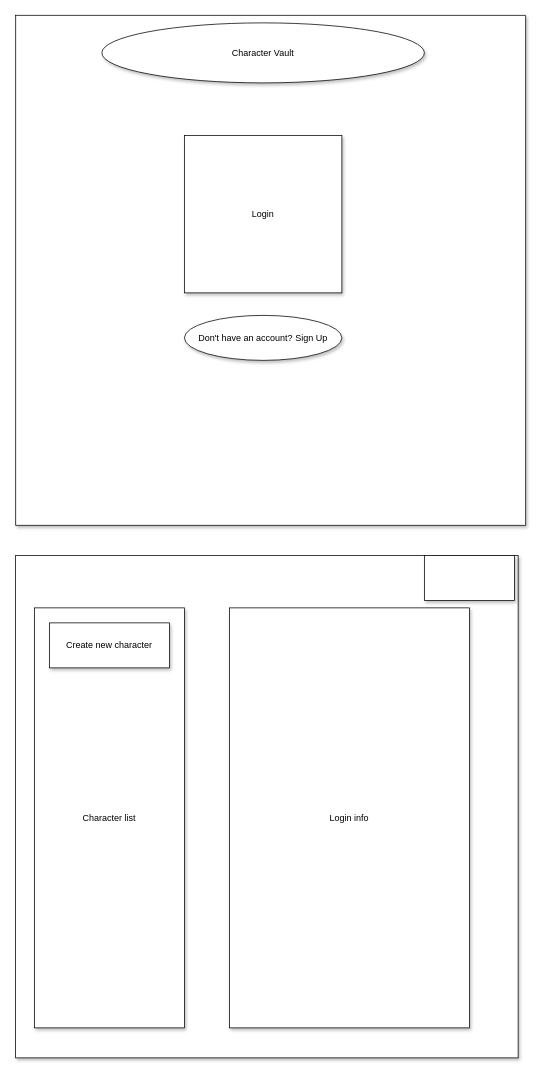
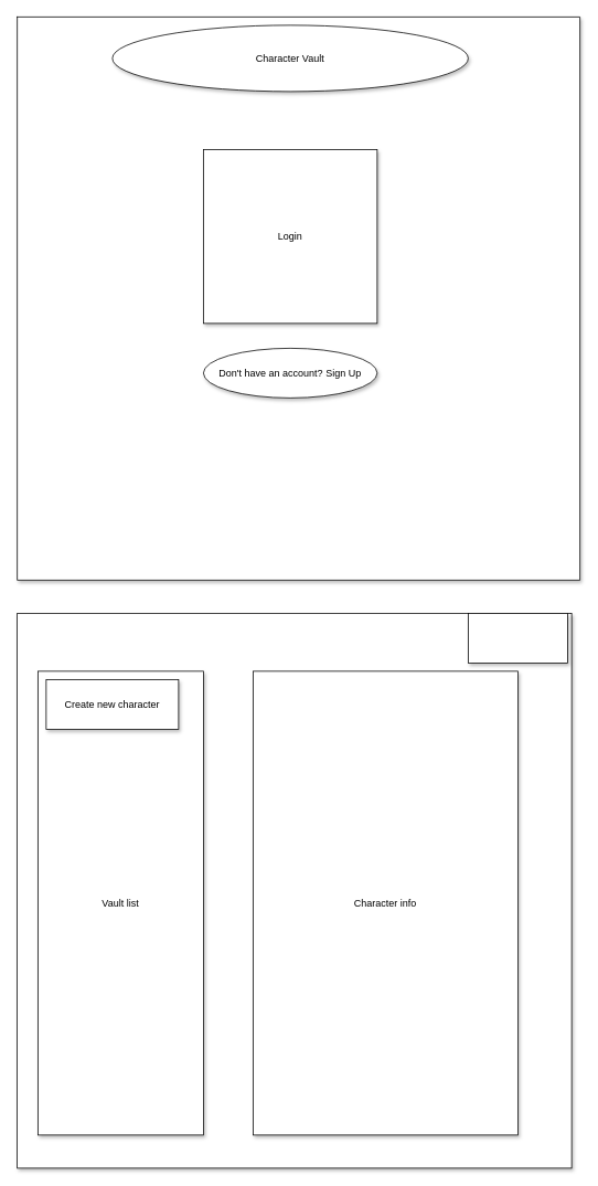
  <mxCell id="0" />
  <mxCell id="1" parent="0" />
  <mxCell id="2" value="" style="shape=table;startSize=0;container=1;collapsible=0;childLayout=tableLayout;shadow=1;" vertex="1" parent="1"><mxGeometry x="20" y="20" width="680" height="680" as="geometry" /></mxCell>
  <mxCell id="3" value="" style="shape=tableRow;horizontal=0;startSize=0;swimlaneHead=0;swimlaneBody=0;top=0;left=0;bottom=0;right=0;collapsible=0;dropTarget=0;fillColor=none;points=[[0,0.5],[1,0.5]];portConstraint=eastwest;" vertex="1" parent="2"><mxGeometry width="680" height="680" as="geometry" /></mxCell>
  <mxCell id="4" value="" style="shape=partialRectangle;html=1;whiteSpace=wrap;connectable=0;overflow=hidden;fillColor=none;top=0;left=0;bottom=0;right=0;pointerEvents=1;" vertex="1" parent="3"><mxGeometry width="680" height="680" as="geometry"><mxRectangle width="680" height="680" as="alternateBounds" /></mxGeometry></mxCell>
  <mxCell id="5" value="Character Vault" style="ellipse;whiteSpace=wrap;html=1;shadow=1;" vertex="1" parent="1"><mxGeometry x="135" y="30" width="430" height="80" as="geometry" /></mxCell>
  <mxCell id="6" value="Login" style="whiteSpace=wrap;html=1;aspect=fixed;shadow=1;" vertex="1" parent="1"><mxGeometry x="245" y="180" width="210" height="210" as="geometry" /></mxCell>
  <mxCell id="7" value="Don't have an account? Sign Up" style="ellipse;whiteSpace=wrap;html=1;shadow=1;" vertex="1" parent="1"><mxGeometry x="245" y="420" width="210" height="60" as="geometry" /></mxCell>
  <mxCell id="8" value="" style="whiteSpace=wrap;html=1;aspect=fixed;shadow=1;" vertex="1" parent="1"><mxGeometry x="20" y="740" width="670" height="670" as="geometry" /></mxCell>
- <mxCell id="9" value="Character list" style="rounded=0;whiteSpace=wrap;html=1;shadow=1;" vertex="1" parent="1"><mxGeometry x="45" y="810" width="200" height="560" as="geometry" /></mxCell>
- <mxCell id="10" value="Create new character" style="rounded=0;whiteSpace=wrap;html=1;shadow=1;" vertex="1" parent="1"><mxGeometry x="65" y="830" width="160" height="60" as="geometry" /></mxCell>
- <mxCell id="11" value="Login info" style="rounded=0;whiteSpace=wrap;html=1;shadow=1;" vertex="1" parent="1"><mxGeometry x="305" y="810" width="320" height="560" as="geometry" /></mxCell>
+ <mxCell id="9" value="Vault list" style="rounded=0;whiteSpace=wrap;html=1;shadow=1;" vertex="1" parent="1"><mxGeometry x="45" y="810" width="200" height="560" as="geometry" /></mxCell>
+ <mxCell id="10" value="Create new character" style="rounded=0;whiteSpace=wrap;html=1;shadow=1;" vertex="1" parent="1"><mxGeometry x="55" y="820" width="160" height="60" as="geometry" /></mxCell>
+ <mxCell id="11" value="Character info" style="rounded=0;whiteSpace=wrap;html=1;shadow=1;" vertex="1" parent="1"><mxGeometry x="305" y="810" width="320" height="560" as="geometry" /></mxCell>
  <mxCell id="12" value="" style="rounded=0;whiteSpace=wrap;html=1;shadow=1;" vertex="1" parent="1"><mxGeometry x="565" y="740" width="120" height="60" as="geometry" /></mxCell>
